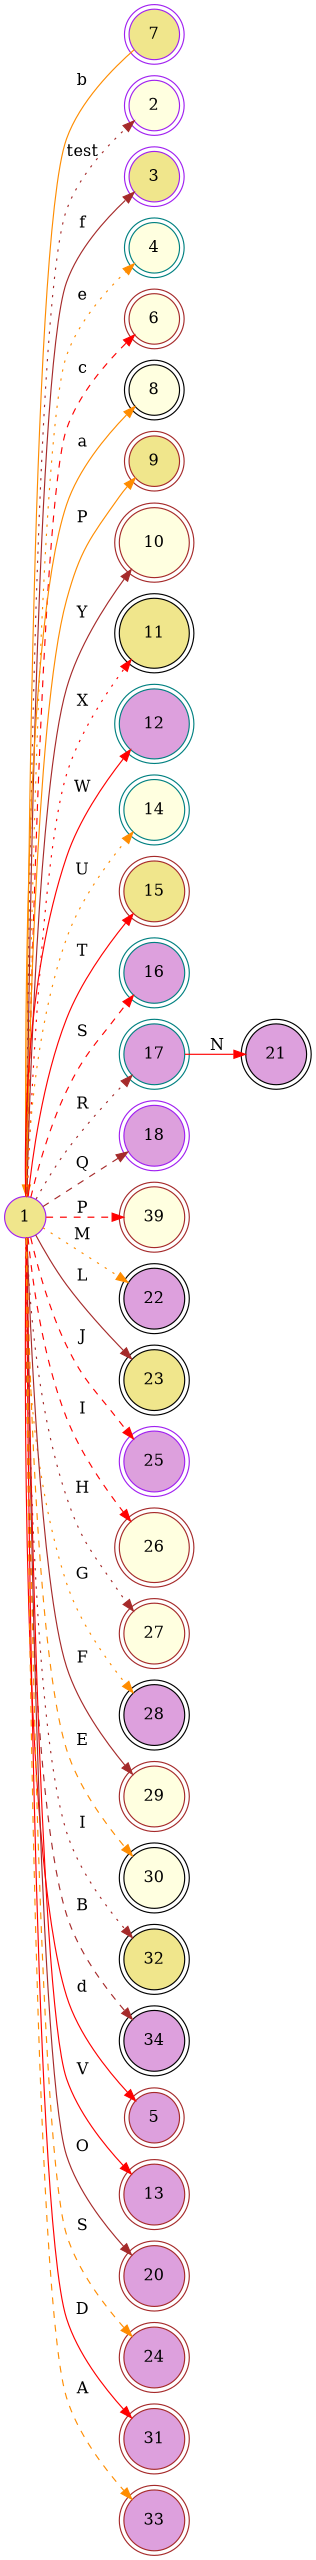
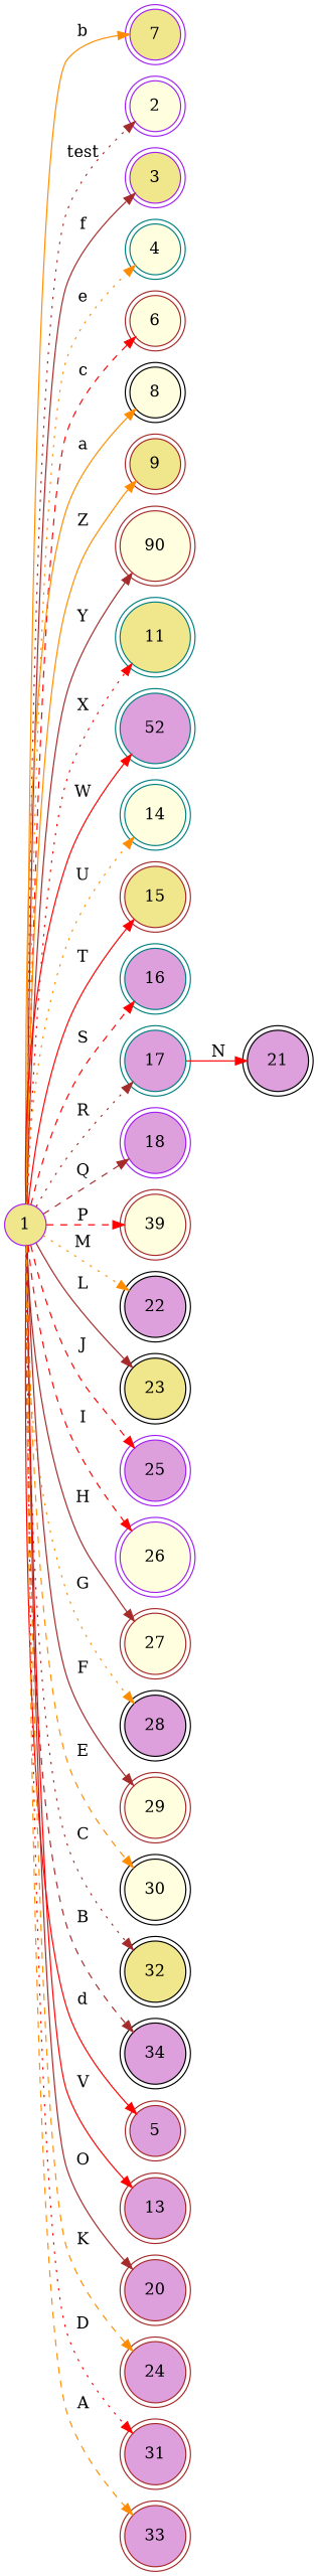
  digraph {
    rankdir=LR
    node [color=brown fillcolor=plum shape=doublecircle style=filled]
    edge [color=red style=solid]
    2 [color=purple fillcolor=lightyellow]
    3 [color=purple fillcolor=khaki]
    4 [color=teal fillcolor=lightyellow]
    6 [fillcolor=lightyellow]
    7 [color=purple fillcolor=khaki]
    8 [color=black fillcolor=lightyellow]
    9 [fillcolor=khaki]
-   10 [fillcolor=lightyellow]
-   11 [color=black fillcolor=khaki]
-   12 [color=teal]
+   10 [fillcolor=lightyellow label=90]
+   11 [color=teal fillcolor=khaki]
+   12 [color=teal label=52]
    14 [color=teal fillcolor=lightyellow]
    15 [fillcolor=khaki]
    16 [color=teal]
    17 [color=teal]
    21 [color=black]
    18 [color=purple]
    n17 [fillcolor=lightyellow label=39]
    22 [color=black]
    23 [color=black fillcolor=khaki]
    25 [color=purple]
-   26 [fillcolor=lightyellow]
+   26 [color=purple fillcolor=lightyellow]
    27 [fillcolor=lightyellow]
    28 [color=black]
    29 [fillcolor=lightyellow]
    30 [color=black fillcolor=lightyellow]
    32 [color=black fillcolor=khaki]
    34 [color=black]
    1 [color=purple fillcolor=khaki shape=circle]
    5
    13
    20
    24
    31
    33
    17 -> 21 [label=N]
    1 -> 2 [color=brown label=test style=dotted]
    1 -> 3 [color=brown label=f]
    1 -> 4 [color=darkorange label=e style=dotted]
    1 -> 6 [label=c style=dashed]
-   7 -> 1 [color=darkorange label=b]
+   1 -> 7 [color=darkorange label=b]
    1 -> 8 [color=darkorange label=a]
-   1 -> 9 [color=darkorange label=P]
+   1 -> 9 [color=darkorange label=Z]
    1 -> 10 [color=brown label=Y]
    1 -> 11 [label=X style=dotted]
    1 -> 12 [label=W]
    1 -> 14 [color=darkorange label=U style=dotted]
    1 -> 15 [label=T]
    1 -> 16 [label=S style=dashed]
    1 -> 17 [color=brown label=R style=dotted]
    1 -> 18 [color=brown label=Q style=dashed]
    1 -> n17 [label=P style=dashed]
    1 -> 22 [color=darkorange label=M style=dotted]
    1 -> 23 [color=brown label=L]
    1 -> 25 [label=J style=dashed]
    1 -> 26 [label=I style=dashed]
-   1 -> 27 [color=brown label=H style=dotted]
+   1 -> 27 [color=brown label=H]
    1 -> 28 [color=darkorange label=G style=dotted]
    1 -> 29 [color=brown label=F]
    1 -> 30 [color=darkorange label=E style=dashed]
-   1 -> 32 [color=brown label=I style=dotted]
+   1 -> 32 [color=brown label=C style=dotted]
    1 -> 34 [color=brown label=B style=dashed]
    1 -> 5 [label=d]
    1 -> 13 [label=V]
    1 -> 20 [color=brown label=O]
-   1 -> 24 [color=darkorange label=S style=dashed]
-   1 -> 31 [label=D]
+   1 -> 24 [color=darkorange label=K style=dashed]
+   1 -> 31 [label=D style=dotted]
    1 -> 33 [color=darkorange label=A style=dashed]
  }
